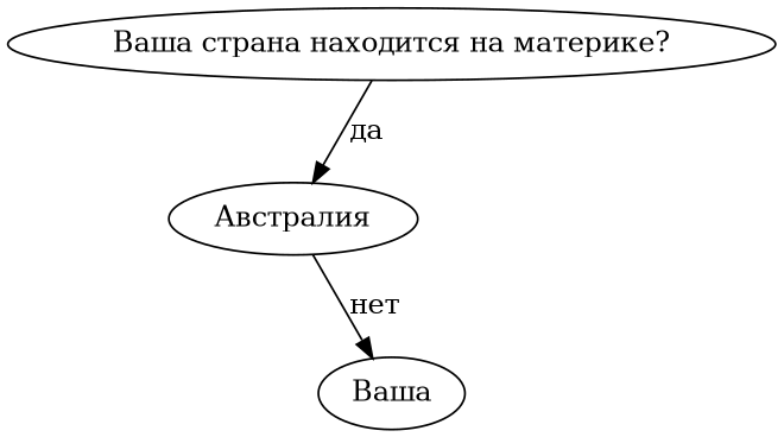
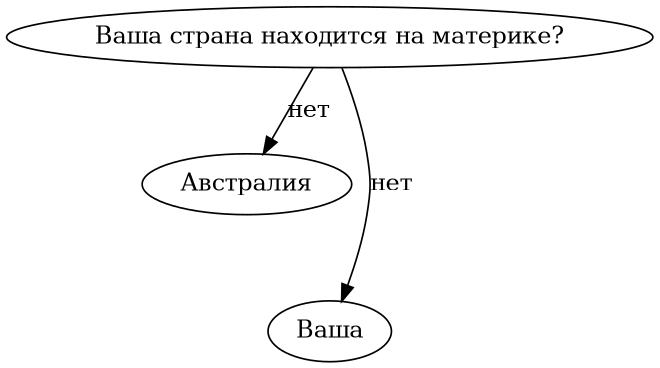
  digraph {
    n1 [label="Ваша страна находится на материке?"]
    n2 [label="Австралия"]
    n3 [label="Ваша"]
-   n1 -> n2 [label="да"]
-   n2 -> n3 [label="нет"]
+   n1 -> n2 [label="нет"]
+   n1 -> n3 [label="нет"]
  }
